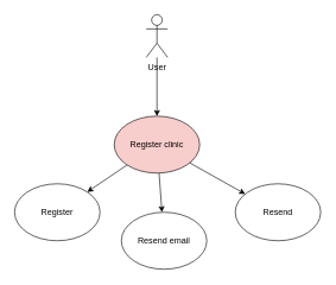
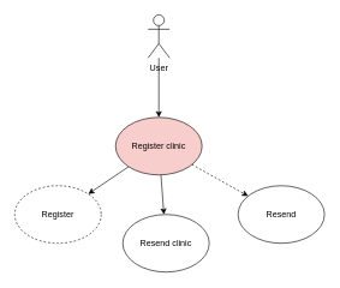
  <mxCell id="0" />
  <mxCell id="1" parent="0" />
  <mxCell id="2" style="edgeStyle=none;shape=connector;rounded=0;orthogonalLoop=1;jettySize=auto;html=1;labelBackgroundColor=default;strokeColor=default;align=center;verticalAlign=middle;fontFamily=Helvetica;fontSize=11;fontColor=default;endArrow=classic;" parent="1" source="3" target="7" edge="1"><mxGeometry relative="1" as="geometry" /></mxCell>
  <mxCell id="3" value="User" style="shape=umlActor;verticalLabelPosition=bottom;verticalAlign=top;html=1;outlineConnect=0;" parent="1" vertex="1"><mxGeometry x="205" y="20" width="30" height="60" as="geometry" /></mxCell>
- <mxCell id="4" style="rounded=0;orthogonalLoop=1;jettySize=auto;html=1;" parent="1" source="7" target="9" edge="1"><mxGeometry relative="1" as="geometry" /></mxCell>
+ <mxCell id="4" style="rounded=0;orthogonalLoop=1;jettySize=auto;html=1;dashed=1;" parent="1" source="7" target="9" edge="1"><mxGeometry relative="1" as="geometry" /></mxCell>
  <mxCell id="5" style="edgeStyle=none;shape=connector;rounded=0;orthogonalLoop=1;jettySize=auto;html=1;labelBackgroundColor=default;strokeColor=default;align=center;verticalAlign=middle;fontFamily=Helvetica;fontSize=11;fontColor=default;endArrow=classic;" parent="1" source="7" target="8" edge="1"><mxGeometry relative="1" as="geometry" /></mxCell>
  <mxCell id="6" style="edgeStyle=none;shape=connector;rounded=0;orthogonalLoop=1;jettySize=auto;html=1;labelBackgroundColor=default;strokeColor=default;align=center;verticalAlign=middle;fontFamily=Helvetica;fontSize=11;fontColor=default;endArrow=classic;" parent="1" source="7" target="10" edge="1"><mxGeometry relative="1" as="geometry" /></mxCell>
  <mxCell id="7" value="Register clinic" style="ellipse;whiteSpace=wrap;html=1;fillColor=#f8cecc;" parent="1" vertex="1"><mxGeometry x="160" y="162.5" width="120" height="80" as="geometry" /></mxCell>
- <mxCell id="8" value="Register" style="ellipse;whiteSpace=wrap;html=1;" parent="1" vertex="1"><mxGeometry x="20" y="257.5" width="120" height="80" as="geometry" /></mxCell>
+ <mxCell id="8" value="Register" style="ellipse;whiteSpace=wrap;html=1;dashed=1;" parent="1" vertex="1"><mxGeometry x="20" y="257.5" width="120" height="80" as="geometry" /></mxCell>
  <mxCell id="9" value="Resend" style="ellipse;whiteSpace=wrap;html=1;" parent="1" vertex="1"><mxGeometry x="330" y="257.5" width="120" height="80" as="geometry" /></mxCell>
- <mxCell id="10" value="Resend email" style="ellipse;whiteSpace=wrap;html=1;" parent="1" vertex="1"><mxGeometry x="170" y="297.5" width="120" height="80" as="geometry" /></mxCell>
+ <mxCell id="10" value="Resend clinic" style="ellipse;whiteSpace=wrap;html=1;" parent="1" vertex="1"><mxGeometry x="170" y="297.5" width="120" height="80" as="geometry" /></mxCell>
